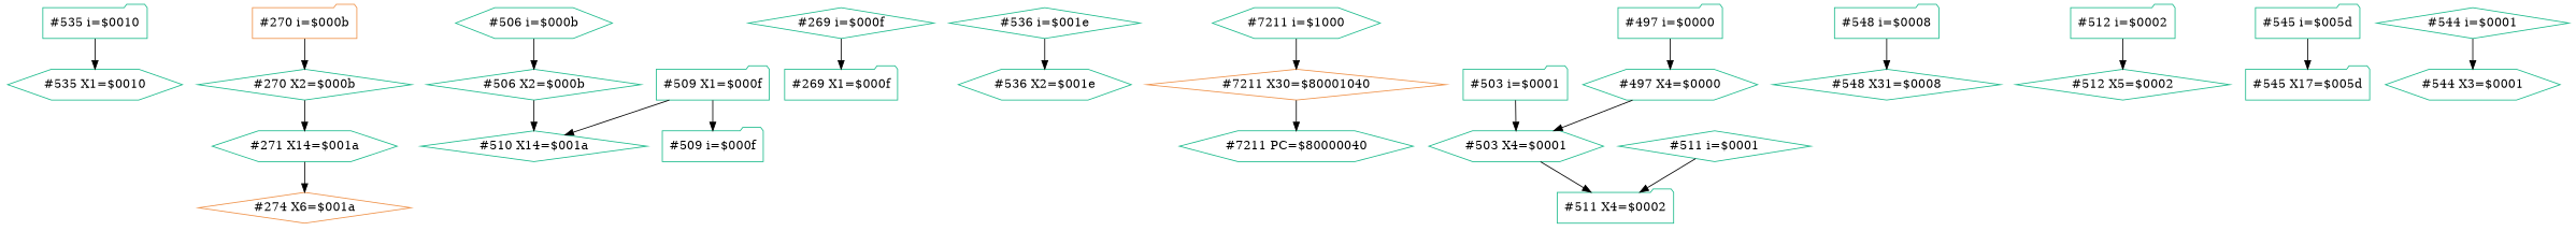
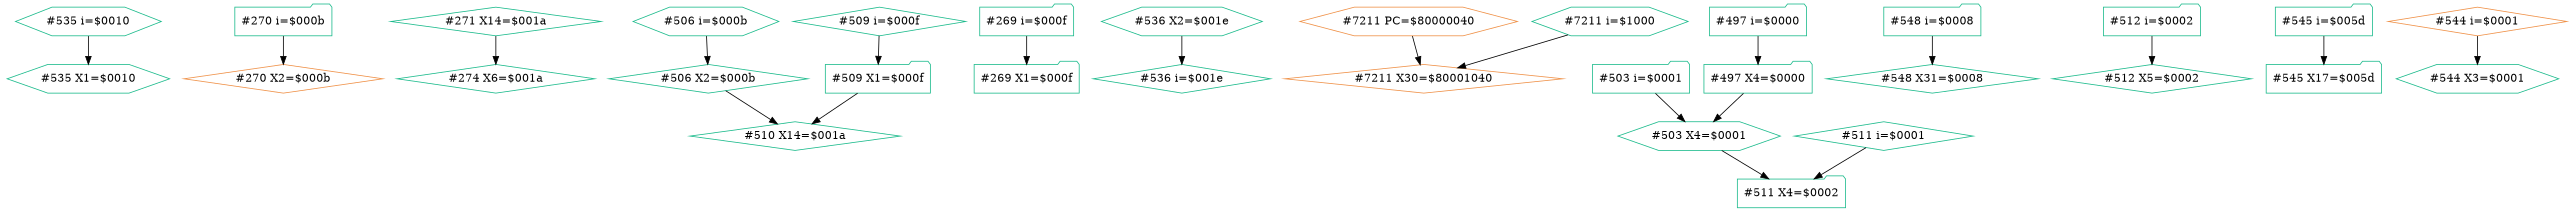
  digraph {
    node [color="#1ABA8B" shape=folder]
    n1 [label="#535 X1=$0010" shape=hexagon]
-   n2 [color="#ef9148" label="#270 i=$000b"]
-   n3 [label="#270 X2=$000b" shape=diamond]
-   n4 [label="#271 X14=$001a" shape=hexagon]
+   n2 [label="#270 i=$000b"]
+   n3 [color="#ef9148" label="#270 X2=$000b" shape=diamond]
+   n4 [label="#271 X14=$001a" shape=diamond]
    n5 [label="#506 i=$000b" shape=hexagon]
    n6 [label="#506 X2=$000b" shape=diamond]
    n7 [label="#510 X14=$001a" shape=diamond]
-   n8 [label="#269 i=$000f" shape=diamond]
+   n8 [label="#269 i=$000f"]
    n9 [label="#269 X1=$000f"]
    n10 [label="#509 X1=$000f"]
    n11 [label="#536 i=$001e" shape=diamond]
    n12 [label="#536 X2=$001e" shape=hexagon]
-   n13 [label="#7211 PC=$80000040" shape=hexagon]
+   n13 [color="#ef9148" label="#7211 PC=$80000040" shape=hexagon]
    n14 [color="#ef9148" label="#7211 X30=$80001040" shape=diamond]
-   n15 [label="#535 i=$0010"]
-   n16 [color="#ef9148" label="#274 X6=$001a" shape=diamond]
+   n15 [label="#535 i=$0010" shape=hexagon]
+   n16 [label="#274 X6=$001a" shape=diamond]
    n17 [label="#503 i=$0001"]
    n18 [label="#503 X4=$0001" shape=hexagon]
    n19 [label="#511 X4=$0002"]
    n20 [label="#548 X31=$0008" shape=diamond]
    n21 [label="#512 X5=$0002" shape=diamond]
    n22 [label="#545 i=$005d"]
    n23 [label="#545 X17=$005d"]
    n24 [label="#511 i=$0001" shape=diamond]
-   n25 [label="#544 i=$0001" shape=diamond]
+   n25 [color="#ef9148" label="#544 i=$0001" shape=diamond]
    n26 [label="#544 X3=$0001" shape=hexagon]
-   n27 [label="#509 i=$000f"]
+   n27 [label="#509 i=$000f" shape=diamond]
    n28 [label="#497 i=$0000"]
-   n29 [label="#497 X4=$0000" shape=hexagon]
+   n29 [label="#497 X4=$0000"]
    n30 [label="#512 i=$0002"]
    n31 [label="#548 i=$0008"]
    n32 [label="#7211 i=$1000" shape=hexagon]
    n2 -> n3
-   n3 -> n4
    n4 -> n16
    n5 -> n6
    n6 -> n7
    n8 -> n9
    n10 -> n7
-   n11 -> n12
-   n14 -> n13
+   n12 -> n11
+   n13 -> n14
    n15 -> n1
    n17 -> n18
    n18 -> n19
    n22 -> n23
    n24 -> n19
    n25 -> n26
-   n10 -> n27
+   n27 -> n10
    n28 -> n29
    n29 -> n18
    n30 -> n21
    n31 -> n20
    n32 -> n14
  }
